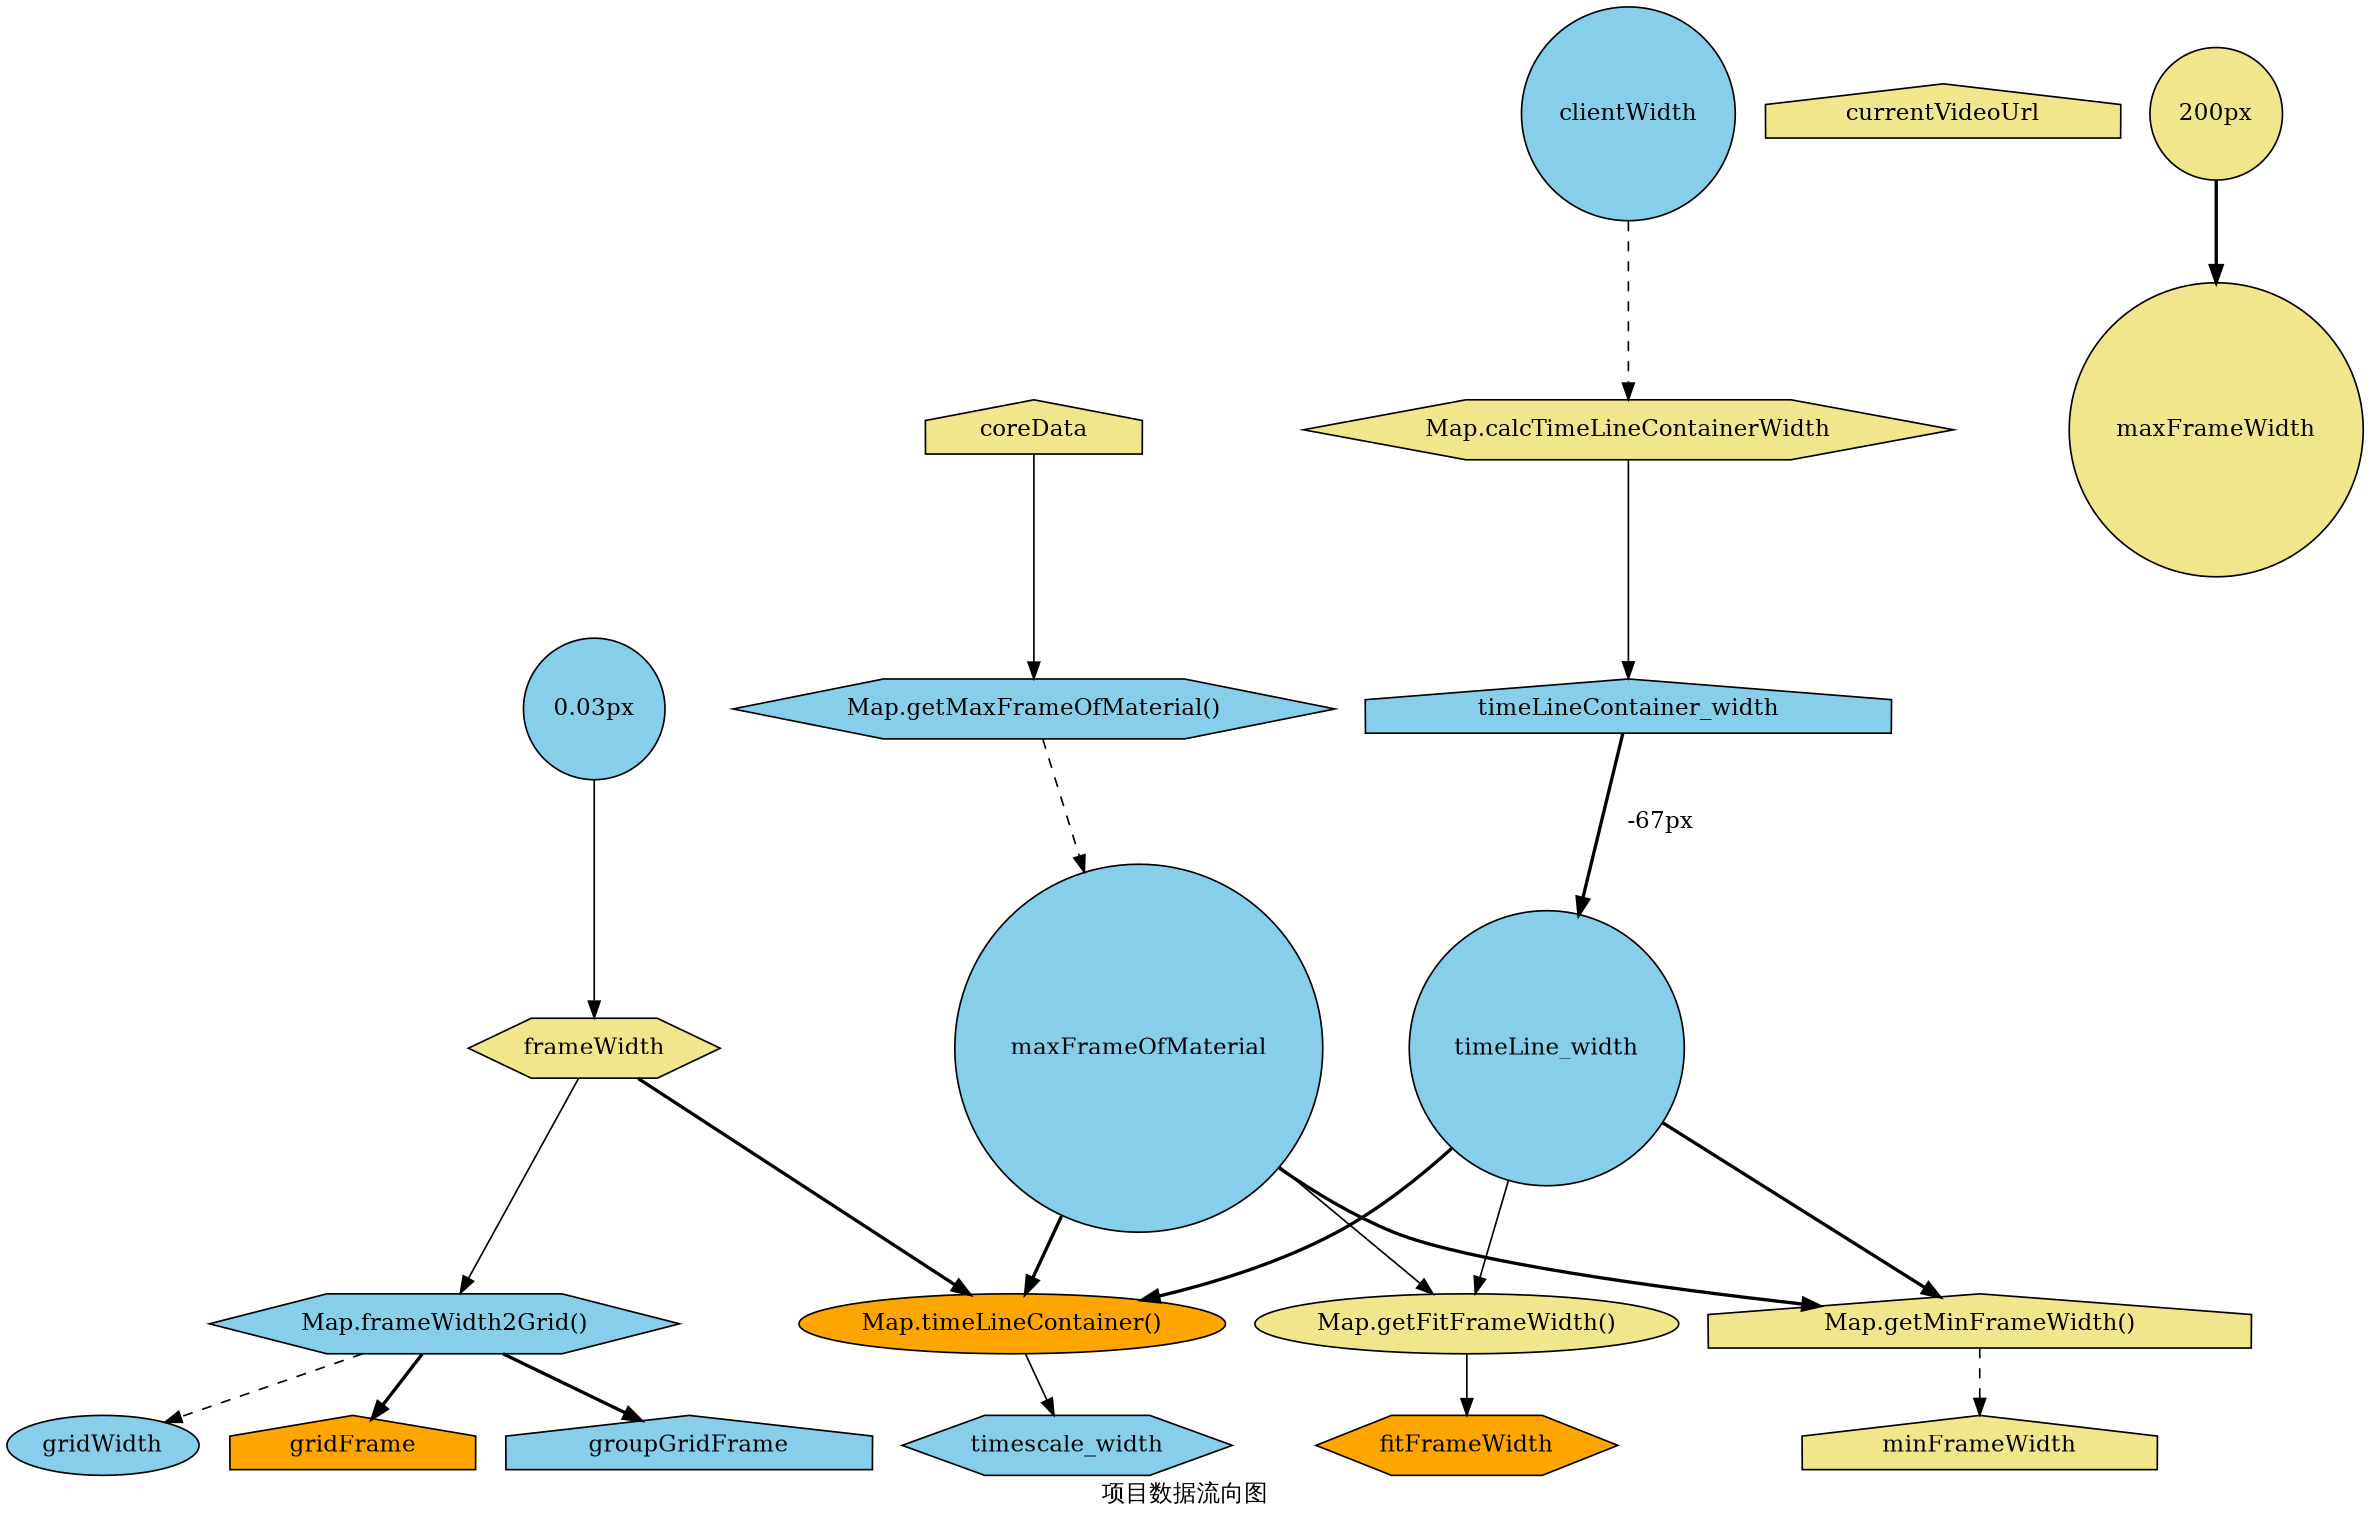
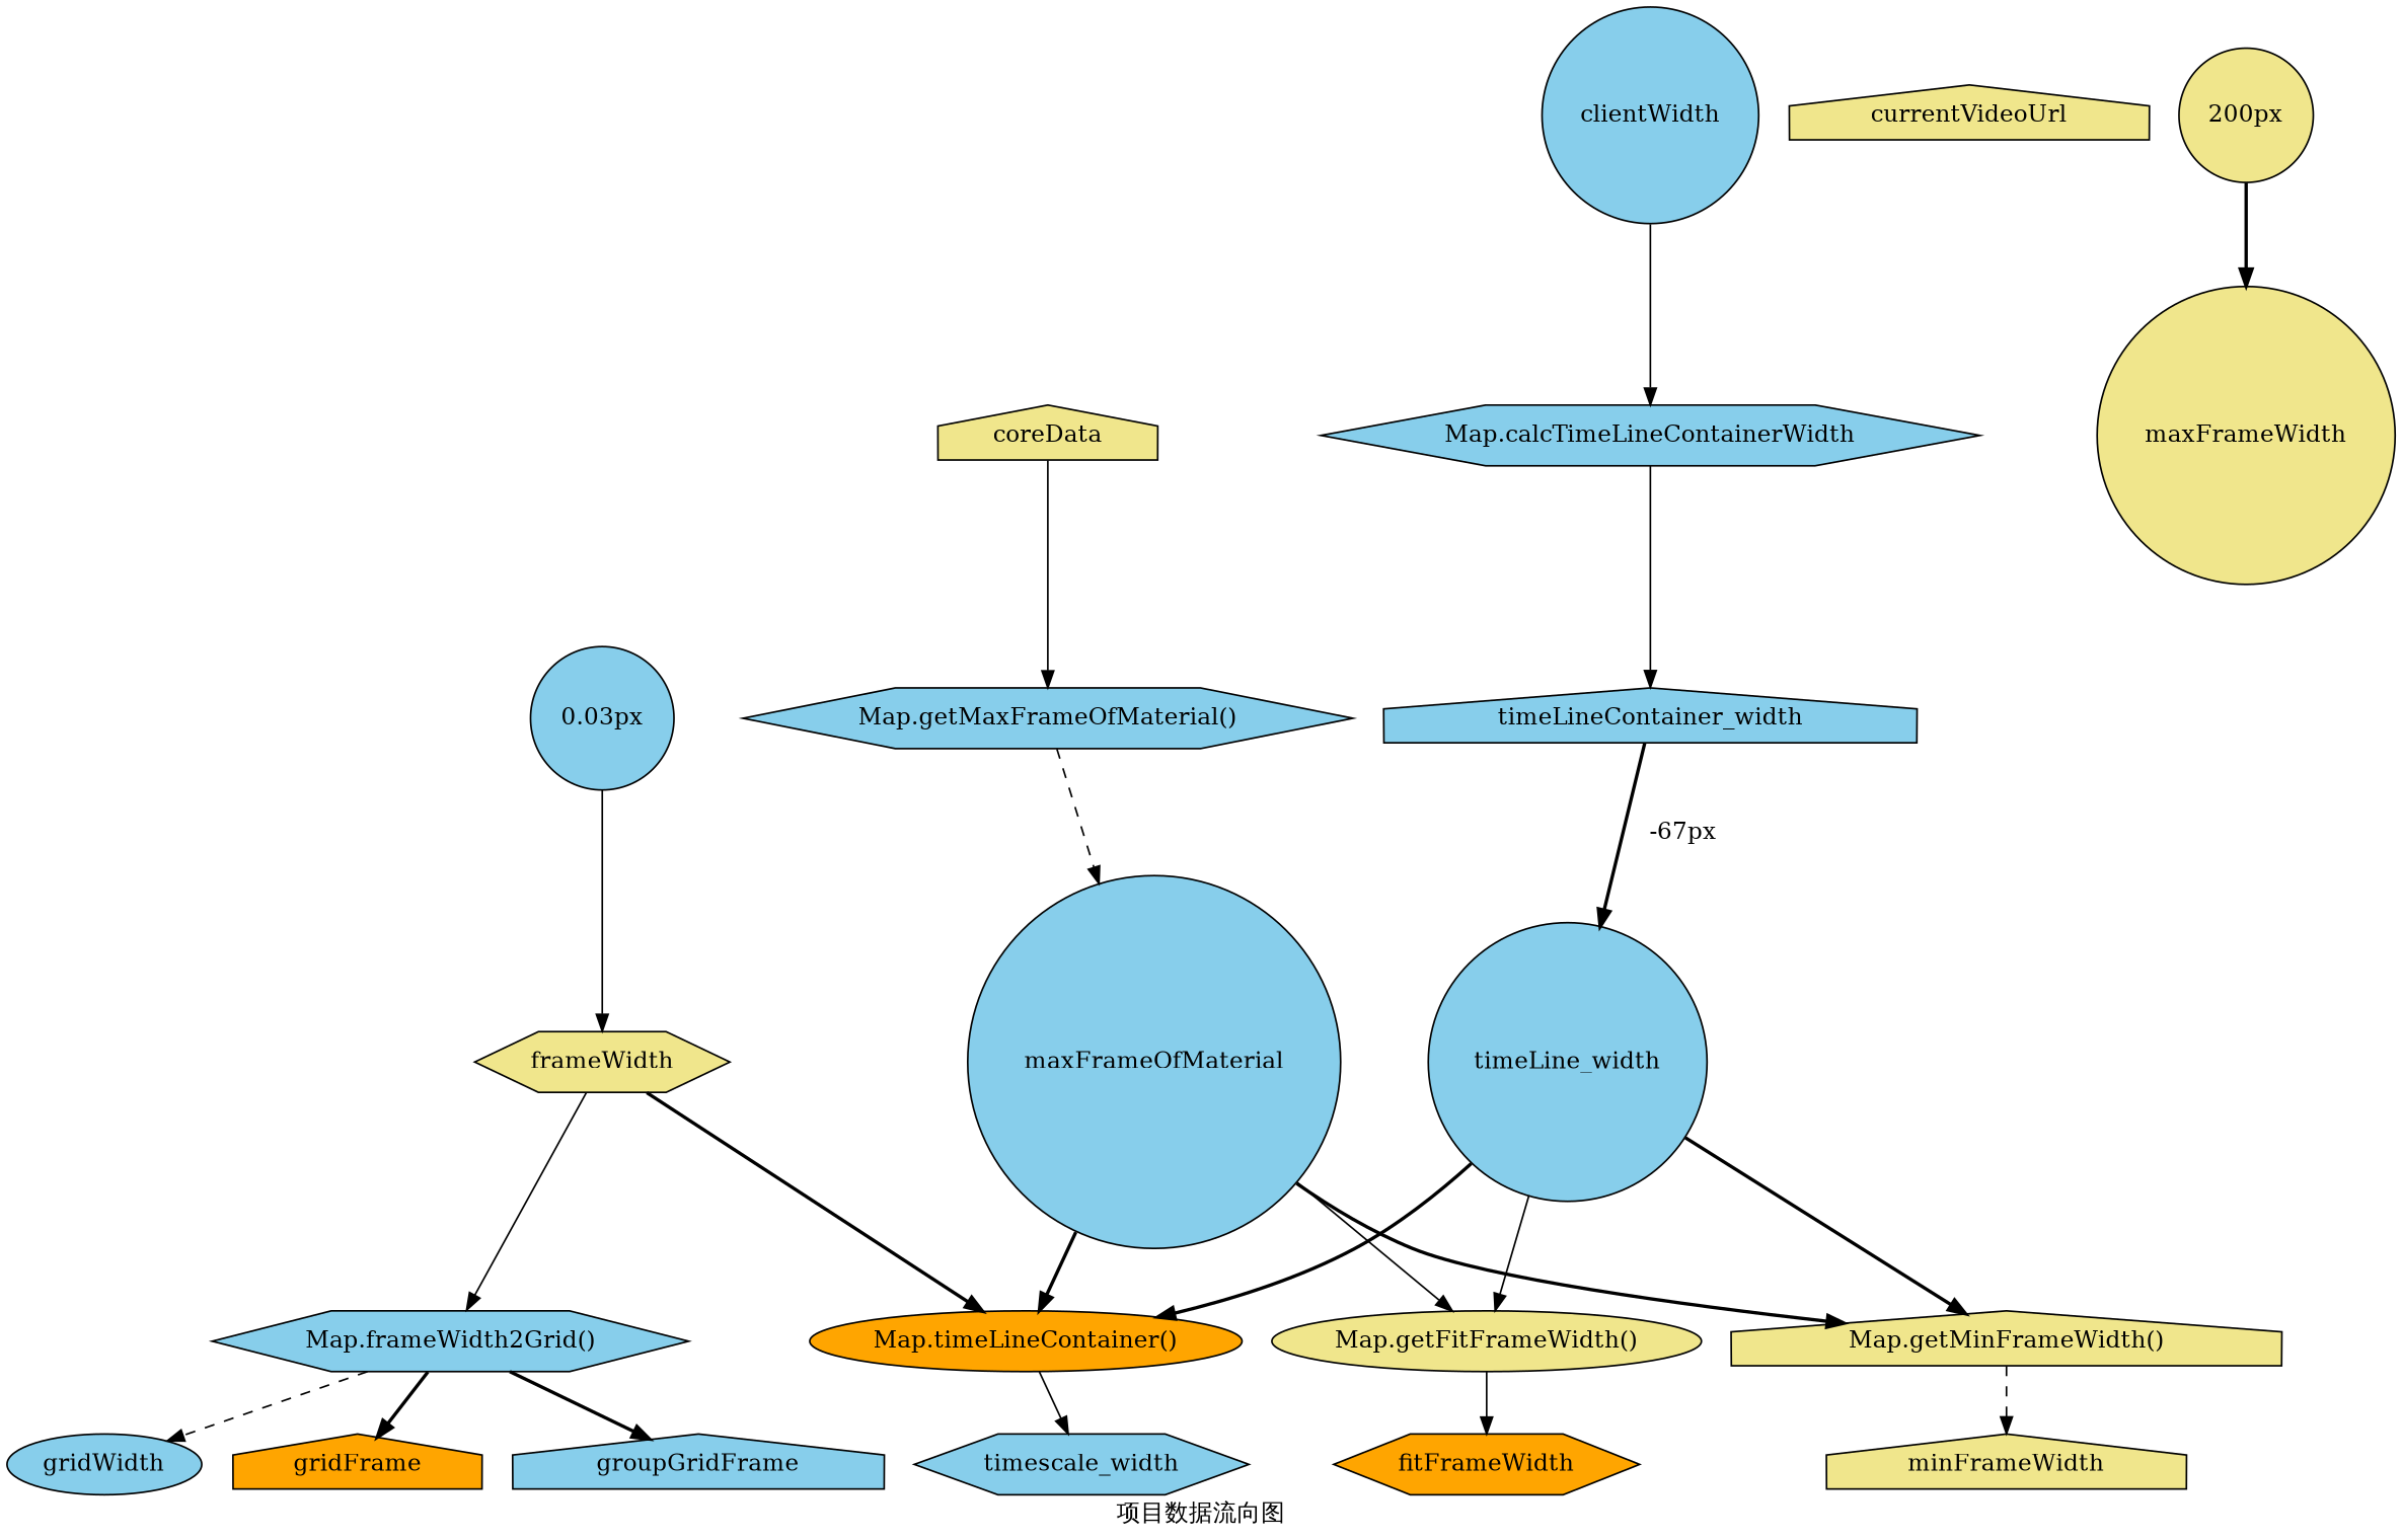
  digraph {
    label="项目数据流向图"
    node [fillcolor=skyblue shape=house style=filled]
    edge [style=bold]
    n1 [label="Map.frameWidth2Grid()" shape=hexagon]
    gridWidth [shape=ellipse]
    gridFrame [fillcolor=orange]
    groupGridFrame
    frameWidth [fillcolor=khaki shape=hexagon]
    n6 [fillcolor=orange label="Map.timeLineContainer()" shape=ellipse]
    timescale_width [shape=hexagon]
    timeLine_width [shape=circle]
    timeLineContainer_width
    n10 [fillcolor=khaki label="Map.getFitFrameWidth()" shape=ellipse]
    n11 [fillcolor=khaki label="Map.getMinFrameWidth()"]
    fitFrameWidth [fillcolor=orange shape=hexagon]
    minFrameWidth [fillcolor=khaki]
    maxFrameOfMaterial [shape=circle]
    currentVideoUrl [fillcolor=khaki]
    n16 [label="Map.getMaxFrameOfMaterial()" shape=hexagon]
    coreData [fillcolor=khaki]
-   n18 [fillcolor=khaki label="Map.calcTimeLineContainerWidth" shape=hexagon]
+   n18 [label="Map.calcTimeLineContainerWidth" shape=hexagon]
    "0.03px" [shape=circle]
    clientWidth [shape=circle]
    "200px" [fillcolor=khaki shape=circle]
    maxFrameWidth [fillcolor=khaki shape=circle]
    n1 -> gridWidth [style=dashed]
    n1 -> gridFrame
    n1 -> groupGridFrame
    frameWidth -> n1 [style=solid]
    frameWidth -> n6
    n6 -> timescale_width [style=solid]
    timeLine_width -> n6
    timeLine_width -> n10 [style=solid]
    timeLine_width -> n11
    timeLineContainer_width -> timeLine_width [label="   -67px"]
    n10 -> fitFrameWidth [style=solid]
    n11 -> minFrameWidth [style=dashed]
    maxFrameOfMaterial -> n6
    maxFrameOfMaterial -> n10 [style=solid]
    maxFrameOfMaterial -> n11
    n16 -> maxFrameOfMaterial [style=dashed]
    coreData -> n16 [style=solid]
    n18 -> timeLineContainer_width [style=solid]
    "0.03px" -> frameWidth [style=solid]
-   clientWidth -> n18 [style=dashed]
+   clientWidth -> n18 [style=solid]
    "200px" -> maxFrameWidth
  }
